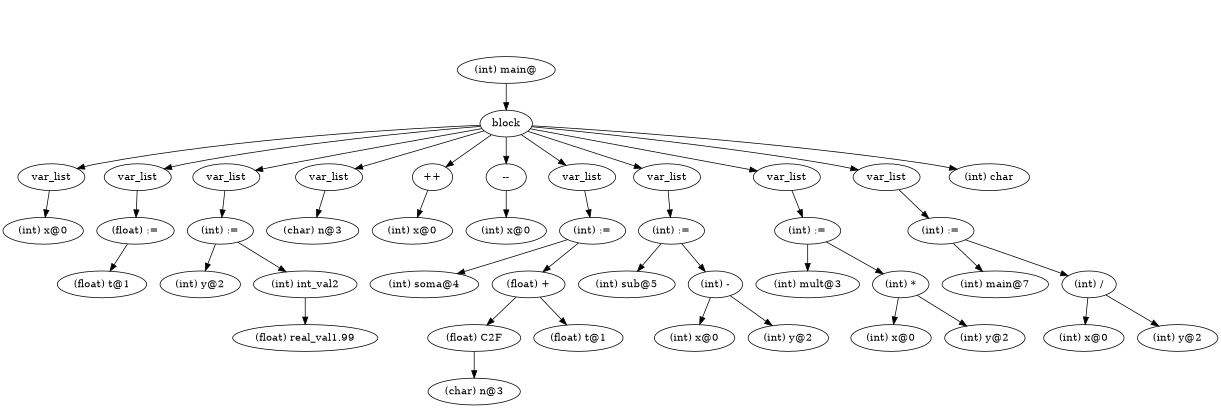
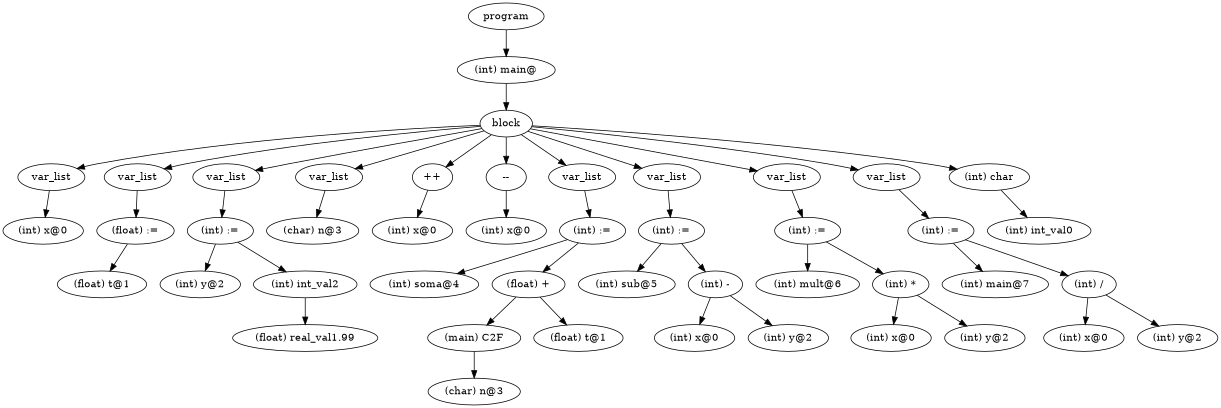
  digraph {
    ordering=out
+   n1 [label=program]
    n2 [label="(int) main@"]
    n3 [label=block]
    n4 [label=var_list]
    n5 [label=var_list]
    n6 [label=var_list]
    n7 [label=var_list]
    n8 [label="++"]
    n9 [label="--"]
    n10 [label=var_list]
    n11 [label=var_list]
    n12 [label=var_list]
    n13 [label=var_list]
    n14 [label="(int) char"]
    n15 [label="(int) x@0"]
    n16 [label="(float) :="]
    n17 [label="(int) :="]
    n18 [label="(char) n@3"]
    n19 [label="(int) x@0"]
    n20 [label="(int) x@0"]
    n21 [label="(int) :="]
    n22 [label="(int) :="]
    n23 [label="(int) :="]
    n24 [label="(int) :="]
+   n25 [label="(int) int_val0"]
    n26 [label="(float) t@1"]
    n27 [label="(float) real_val1.99"]
    n28 [label="(int) y@2"]
    n29 [label="(int) int_val2"]
    n30 [label="(int) soma@4"]
    n31 [label="(float) +"]
-   n32 [label="(float) C2F"]
+   n32 [label="(main) C2F"]
    n33 [label="(float) t@1"]
    n34 [label="(char) n@3"]
    n35 [label="(int) sub@5"]
    n36 [label="(int) -"]
    n37 [label="(int) x@0"]
    n38 [label="(int) y@2"]
-   n39 [label="(int) mult@3"]
+   n39 [label="(int) mult@6"]
    n40 [label="(int) *"]
    n41 [label="(int) x@0"]
    n42 [label="(int) y@2"]
    n43 [label="(int) main@7"]
    n44 [label="(int) /"]
    n45 [label="(int) x@0"]
    n46 [label="(int) y@2"]
+   n1 -> n2
    n2 -> n3
    n3 -> n4
    n3 -> n5
    n3 -> n6
    n3 -> n7
    n3 -> n8
    n3 -> n9
    n3 -> n10
    n3 -> n11
    n3 -> n12
    n3 -> n13
    n3 -> n14
    n4 -> n15
    n5 -> n16
    n6 -> n17
    n7 -> n18
    n8 -> n19
    n9 -> n20
    n10 -> n21
    n11 -> n22
    n12 -> n23
    n13 -> n24
+   n14 -> n25
    n16 -> n26
    n17 -> n28
    n17 -> n29
    n21 -> n30
    n21 -> n31
    n22 -> n35
    n22 -> n36
    n23 -> n39
    n23 -> n40
    n24 -> n43
    n24 -> n44
    n29 -> n27
    n31 -> n32
    n31 -> n33
    n32 -> n34
    n36 -> n37
    n36 -> n38
    n40 -> n41
    n40 -> n42
    n44 -> n45
    n44 -> n46
  }
